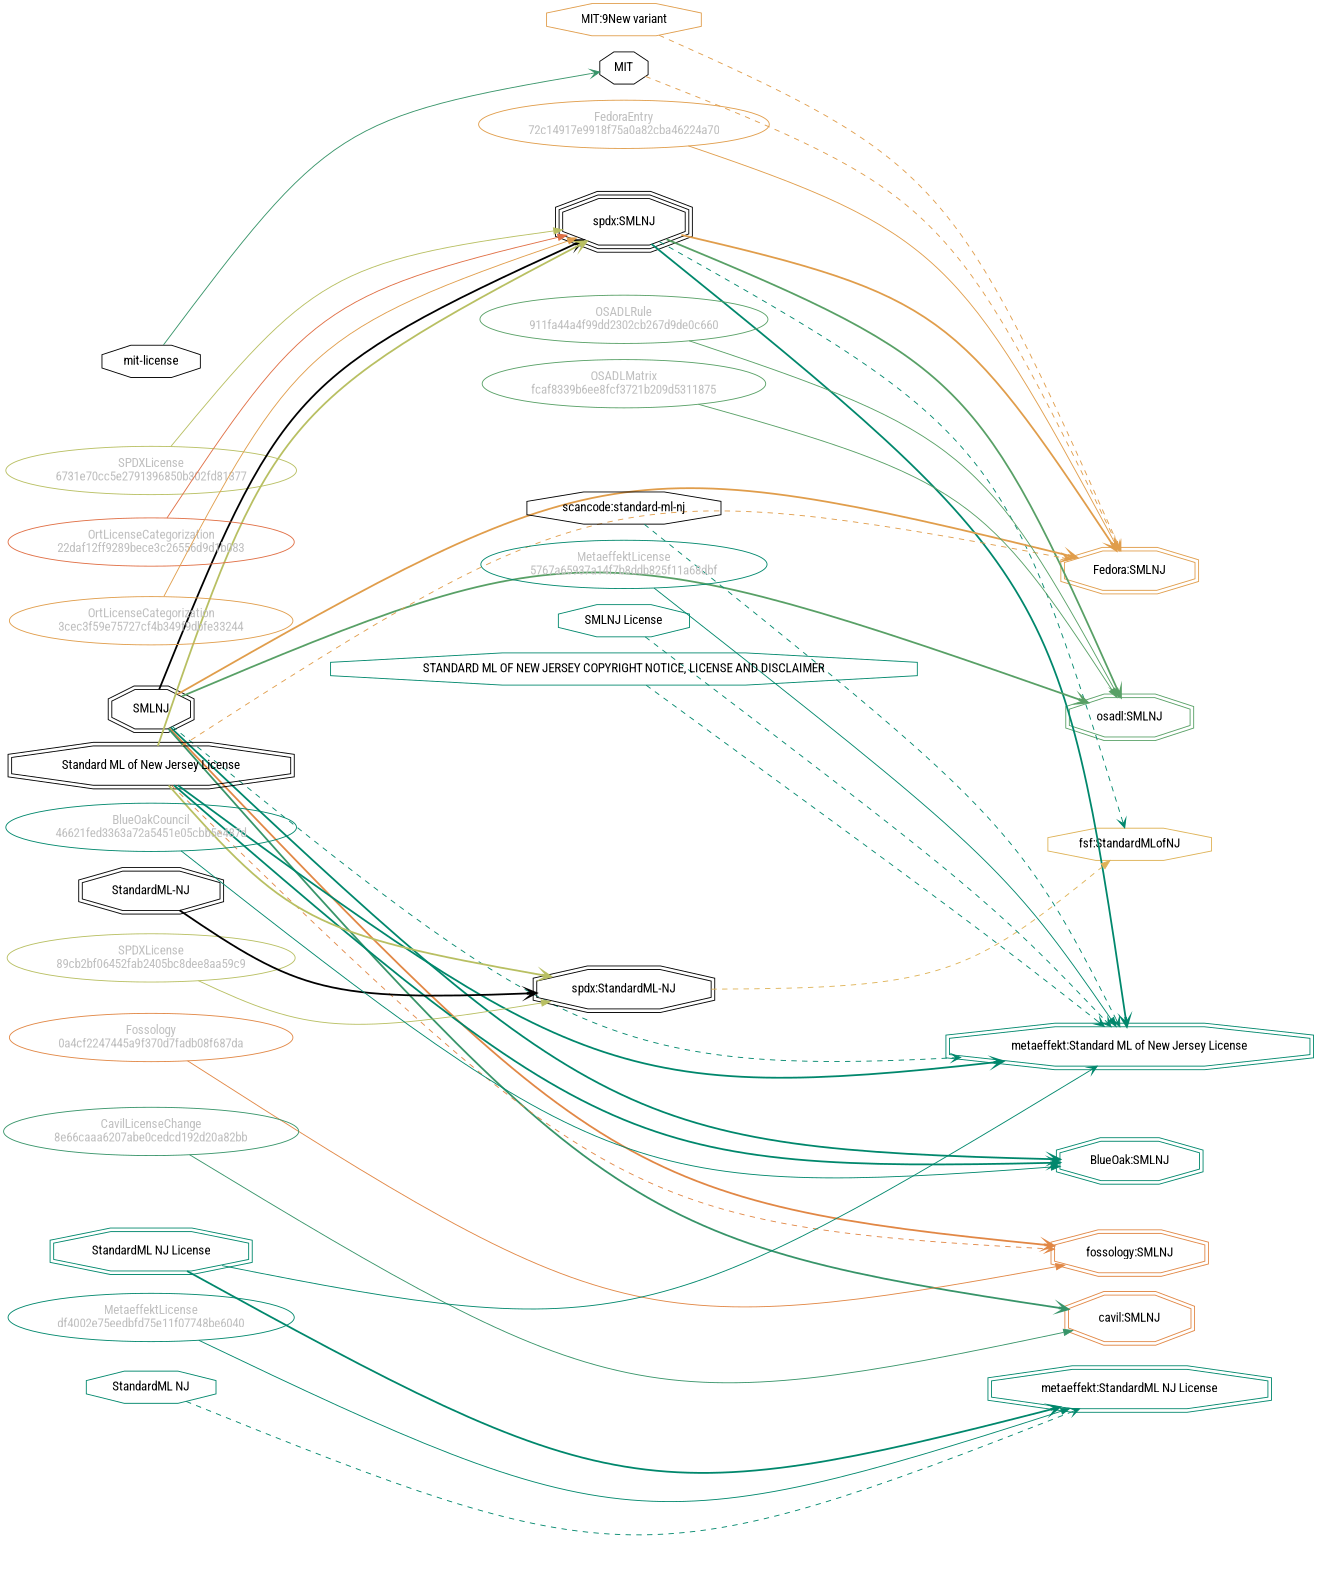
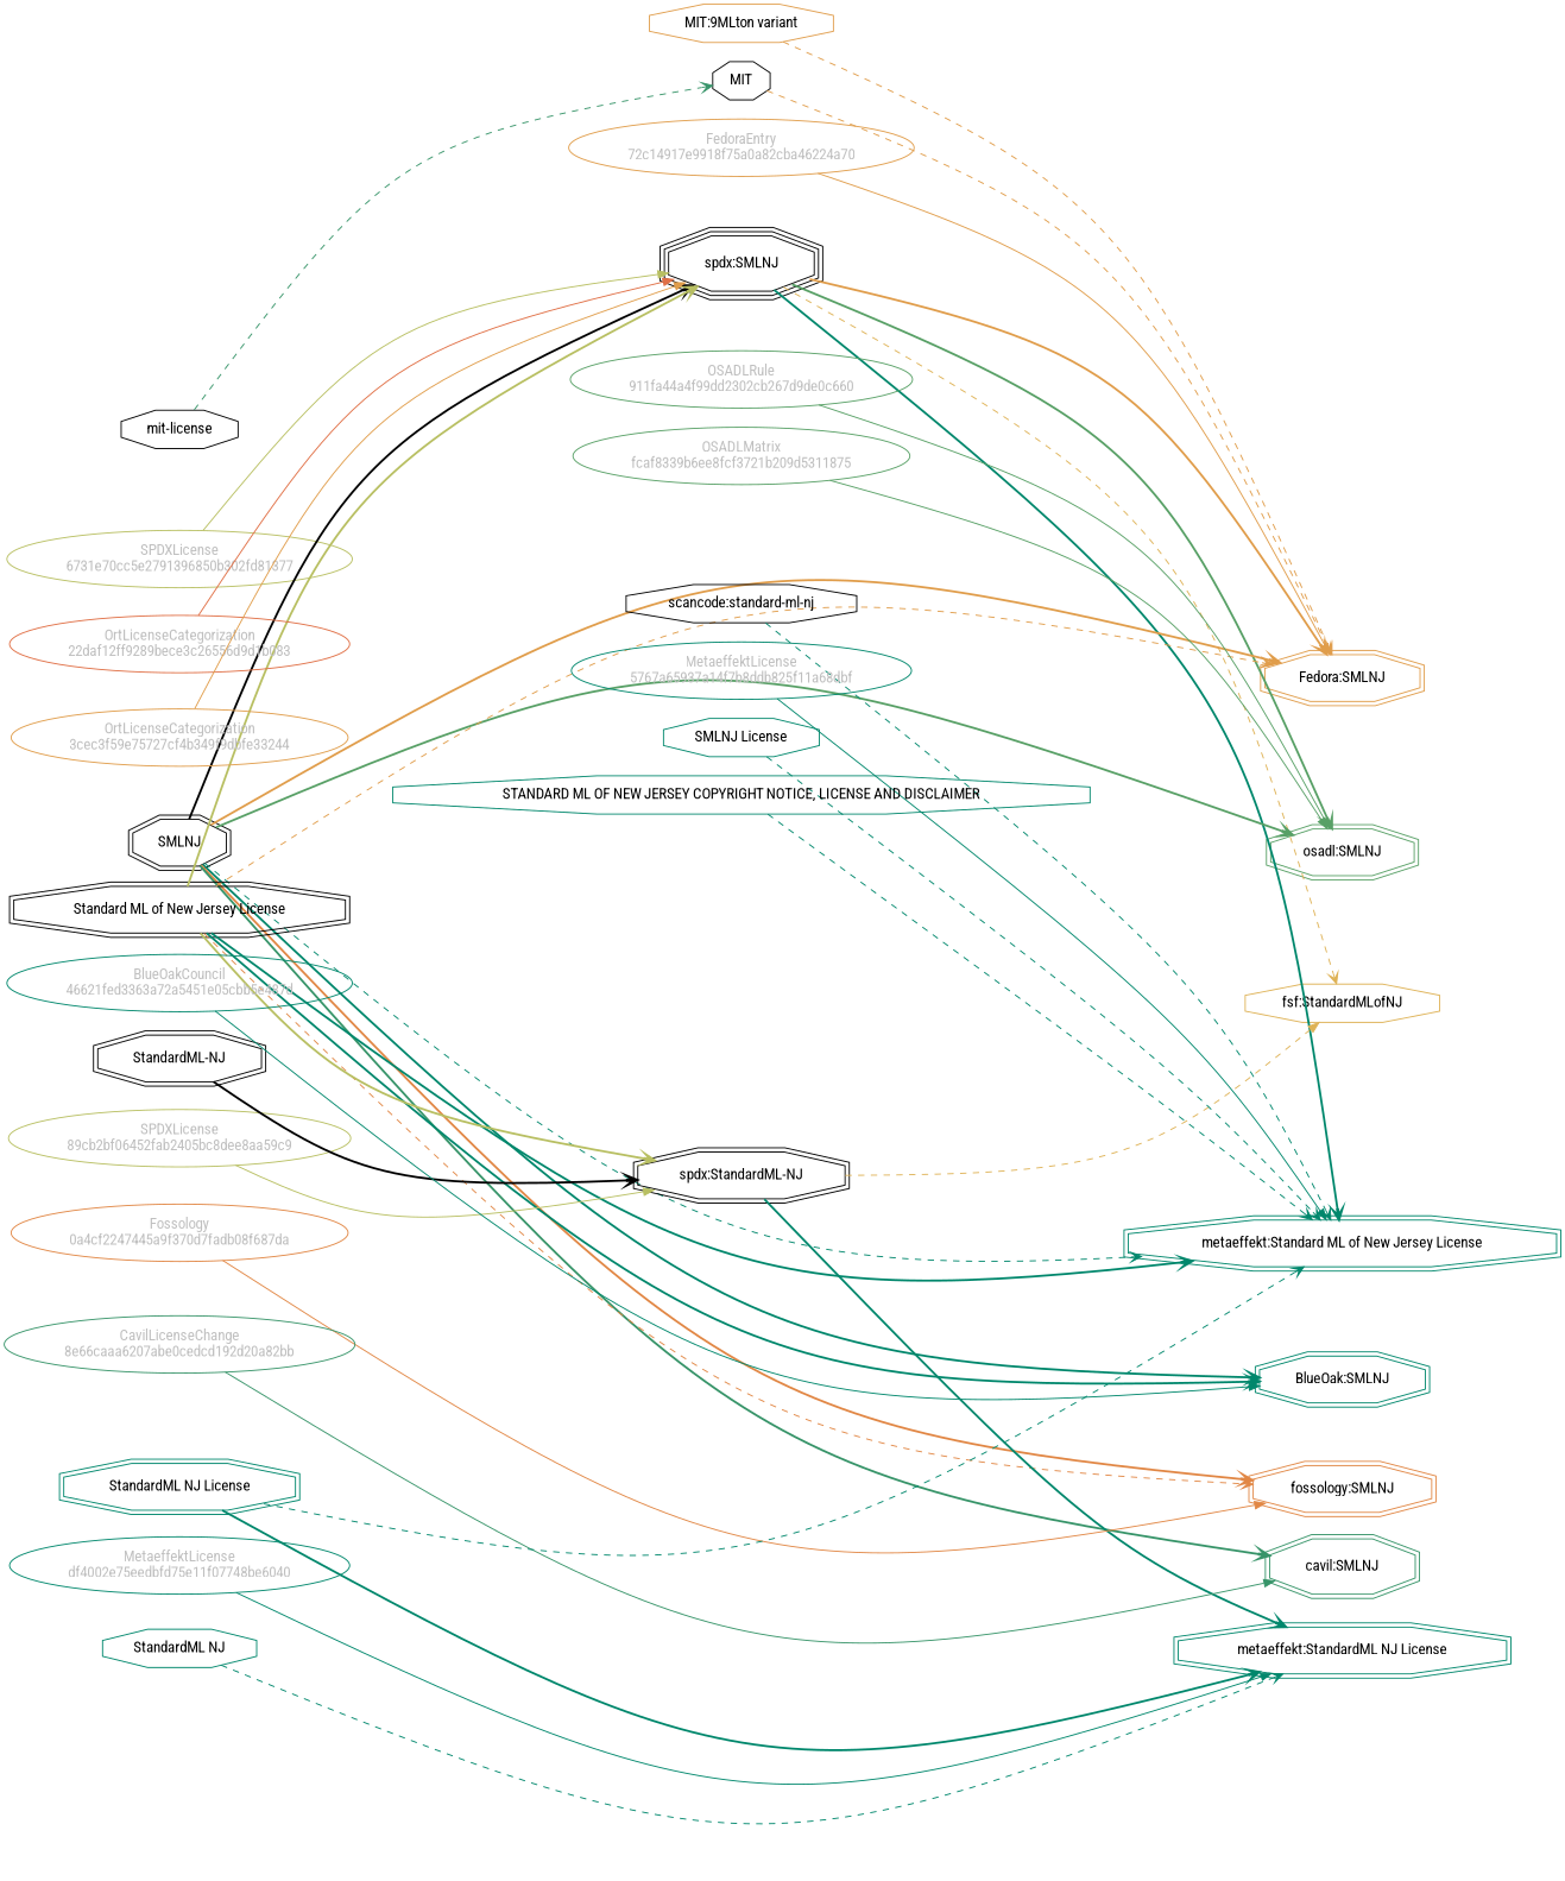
  strict digraph {
    fontname="Roboto Condensed"
    rankdir=LR
    splines=curved
    node [fontname="Roboto Condensed" shape=doubleoctagon color="#00876c"]
    edge [arrowhead=vee color="#00876c" fontname="Roboto Condensed" style=bold weight=0.5]
    n1 [label=MIT shape=octagon color=""]
    n2 [color="#e09d4b" label="Fedora:SMLNJ"]
    n3 [color="#b8bf62" fillcolor="beige;1" fontcolor=gray label="SPDXLicense\n6731e70cc5e2791396850b302fd81377" shape=ellipse]
    n4 [label="spdx:SMLNJ" shape=tripleoctagon color=""]
    n5 [color="#58a066" label="osadl:SMLNJ"]
    n6 [color="#deb256" label="fsf:StandardMLofNJ" shape=octagon]
    n7 [label="metaeffekt:Standard ML of New Jersey License"]
    n8 [label=SMLNJ color=""]
    n9 [label="BlueOak:SMLNJ"]
    n10 [color="#e18745" label="fossology:SMLNJ"]
-   n11 [color="#e18745" label="cavil:SMLNJ"]
+   n11 [color="#379469" label="cavil:SMLNJ"]
    n12 [label="Standard ML of New Jersey License" color=""]
    n13 [label="spdx:StandardML-NJ" color=""]
    n14 [label="metaeffekt:StandardML NJ License"]
    n15 [color="#b8bf62" fillcolor="beige;1" fontcolor=gray label="SPDXLicense\n89cb2bf06452fab2405bc8dee8aa59c9" shape=ellipse]
    n16 [label="StandardML-NJ" color=""]
    n17 [color="#e09d4b" fillcolor="beige;1" fontcolor=gray label="FedoraEntry\n72c14917e9918f75a0a82cba46224a70" shape=ellipse]
-   n18 [color="#e09d4b" label="MIT:9New variant" shape=octagon]
+   n18 [color="#e09d4b" label="MIT:9MLton variant" shape=octagon]
    n19 [fillcolor="beige;1" fontcolor=gray label="BlueOakCouncil\n46621fed3363a72a5451e05cbb5e487d" shape=ellipse]
    n20 [color="#58a066" fillcolor="beige;1" fontcolor=gray label="OSADLRule\n911fa44a4f99dd2302cb267d9de0c660" shape=ellipse]
    n21 [color="#58a066" fillcolor="beige;1" fontcolor=gray label="OSADLMatrix\nfcaf8339b6ee8fcf3721b209d5311875" shape=ellipse]
    n22 [label="scancode:standard-ml-nj" shape=octagon color=""]
    n23 [color="#e18745" fillcolor="beige;1" fontcolor=gray label="Fossology\n0a4cf2247445a9f370d7fadb08f687da" shape=ellipse]
    n24 [label="mit-license" shape=octagon color=""]
    n25 [color="#e06f45" fillcolor="beige;1" fontcolor=gray label="OrtLicenseCategorization\n22daf12ff9289bece3c26556d9d1b083" shape=ellipse]
    n26 [color="#e09d4b" fillcolor="beige;1" fontcolor=gray label="OrtLicenseCategorization\n3cec3f59e75727cf4b349f9dbfe33244" shape=ellipse]
    n27 [color="#379469" fillcolor="beige;1" fontcolor=gray label="CavilLicenseChange\n8e66caaa6207abe0cedcd192d20a82bb" shape=ellipse]
    n28 [fillcolor="beige;1" fontcolor=gray label="MetaeffektLicense\ndf4002e75eedbfd75e11f07748be6040" shape=ellipse]
    n29 [label="StandardML NJ License"]
    n30 [label="StandardML NJ" shape=octagon]
    n31 [fillcolor="beige;1" fontcolor=gray label="MetaeffektLicense\n5767a65937a14f7b8ddb825f11a68dbf" shape=ellipse]
    n32 [label="SMLNJ License" shape=octagon]
    n33 [label="STANDARD ML OF NEW JERSEY COPYRIGHT NOTICE, LICENSE AND DISCLAIMER" shape=octagon]
    n1 -> n2 [color="#e09d4b" style=dashed]
    n3 -> n4 [color="#b8bf62" arrowhead="" style=""]
    n4 -> n2 [color="#e09d4b" weight=0.7]
    n4 -> n5 [color="#58a066" weight=0.7]
-   n4 -> n6 [style=dashed]
+   n4 -> n6 [color="#deb256" style=dashed]
    n4 -> n7 [weight=0.7]
    n8 -> n2 [color="#e09d4b" weight=0.7]
    n8 -> n4 [weight=0.7 color=""]
    n8 -> n5 [color="#58a066" weight=0.7]
    n8 -> n7 [style=dashed]
    n8 -> n9 [weight=0.7]
    n8 -> n10 [color="#e18745" weight=0.7]
    n8 -> n11 [color="#379469" weight=0.7]
    n12 -> n2 [color="#e09d4b" style=dashed]
    n12 -> n4 [color="#b8bf62" weight=0.7]
    n12 -> n7 [weight=0.7]
    n12 -> n9 [weight=0.7]
    n12 -> n10 [color="#e18745" style=dashed weight=0.7]
    n12 -> n13 [color="#b8bf62" weight=0.7]
    n13 -> n6 [arrowhead=normal color="#deb256" style=dashed]
+   n13 -> n14 [weight=0.7]
    n15 -> n13 [color="#b8bf62" arrowhead="" style=""]
    n16 -> n13 [weight=0.7 color=""]
    n17 -> n2 [color="#e09d4b" arrowhead="" style=""]
    n18 -> n2 [color="#e09d4b" style=dashed]
    n19 -> n9 [arrowhead="" style=""]
    n20 -> n5 [color="#58a066" arrowhead="" style=""]
    n21 -> n5 [color="#58a066" arrowhead="" style=""]
    n22 -> n7 [style=dashed]
    n23 -> n10 [color="#e18745" arrowhead="" style=""]
-   n24 -> n1 [color="#379469" style=solid]
+   n24 -> n1 [color="#379469" style=dashed]
    n25 -> n4 [color="#e06f45" arrowhead="" style=""]
    n26 -> n4 [color="#e09d4b" arrowhead="" style=""]
    n27 -> n11 [color="#379469" arrowhead="" style=""]
    n28 -> n14 [arrowhead="" style=""]
-   n29 -> n7 [style=solid]
+   n29 -> n7 [style=dashed]
    n29 -> n14 [weight=0.7]
    n30 -> n14 [style=dashed]
    n31 -> n7 [arrowhead="" style=""]
    n32 -> n7 [style=dashed]
    n33 -> n7 [style=dashed]
  }
